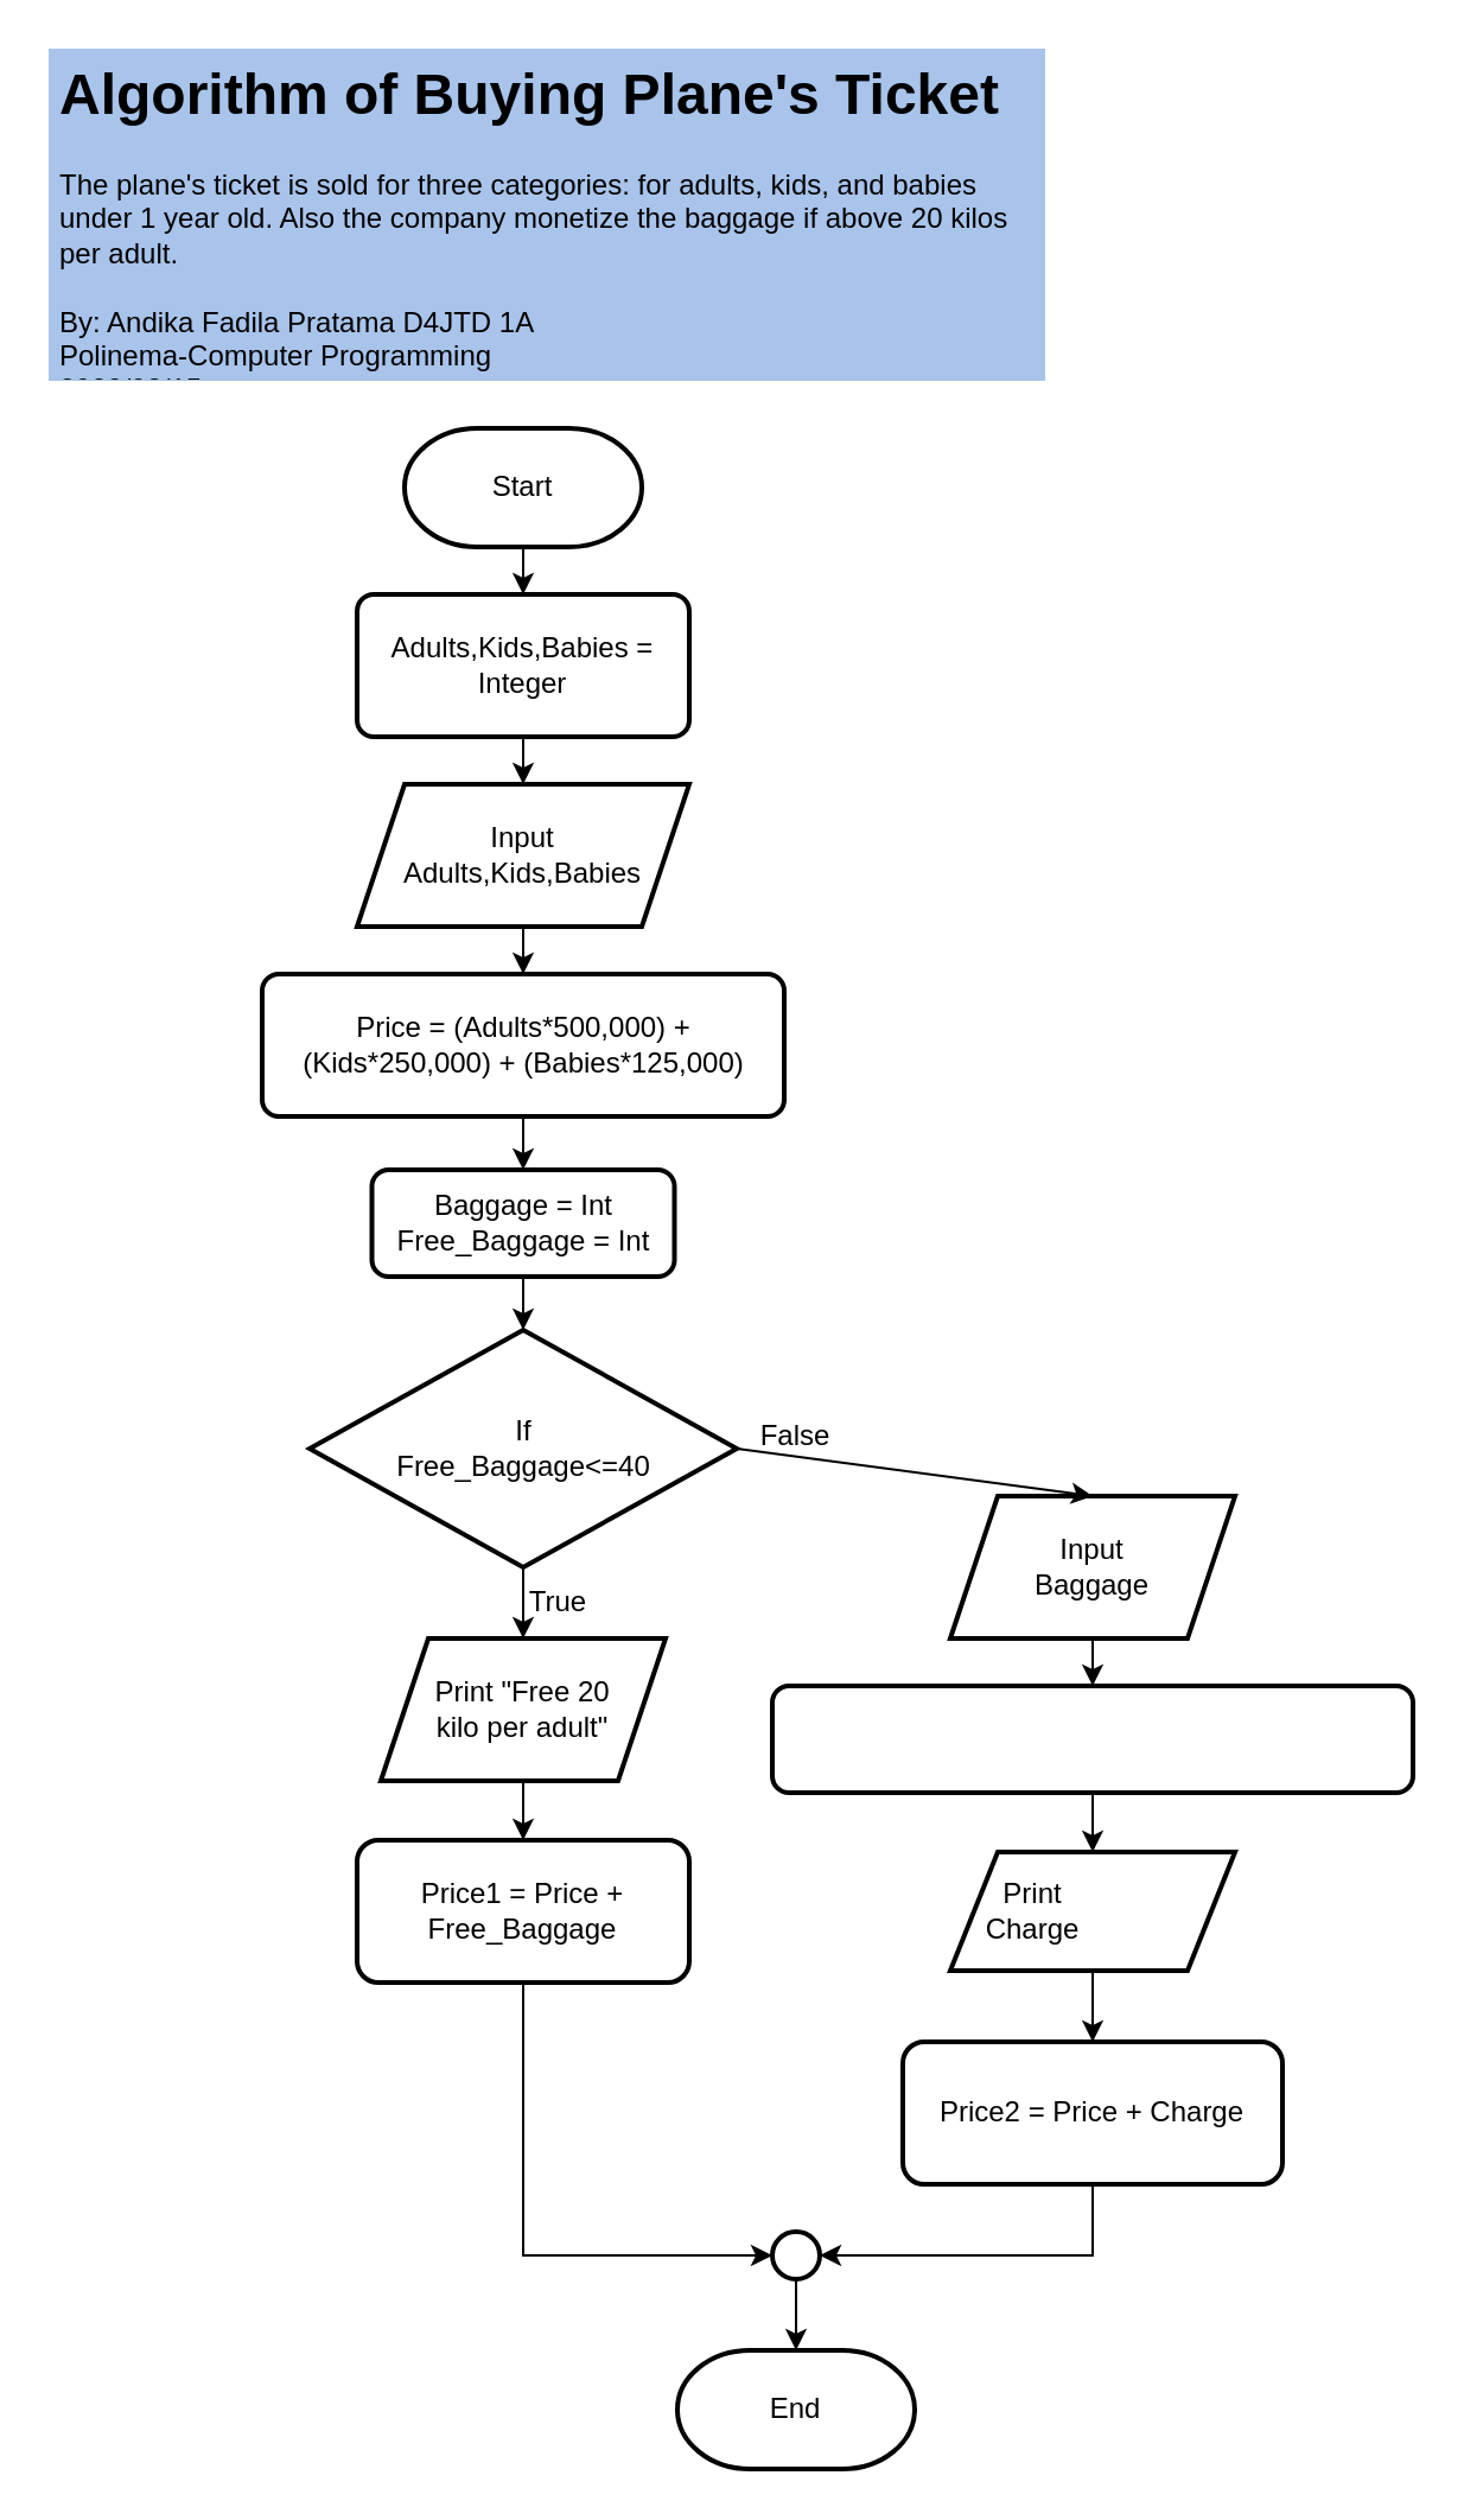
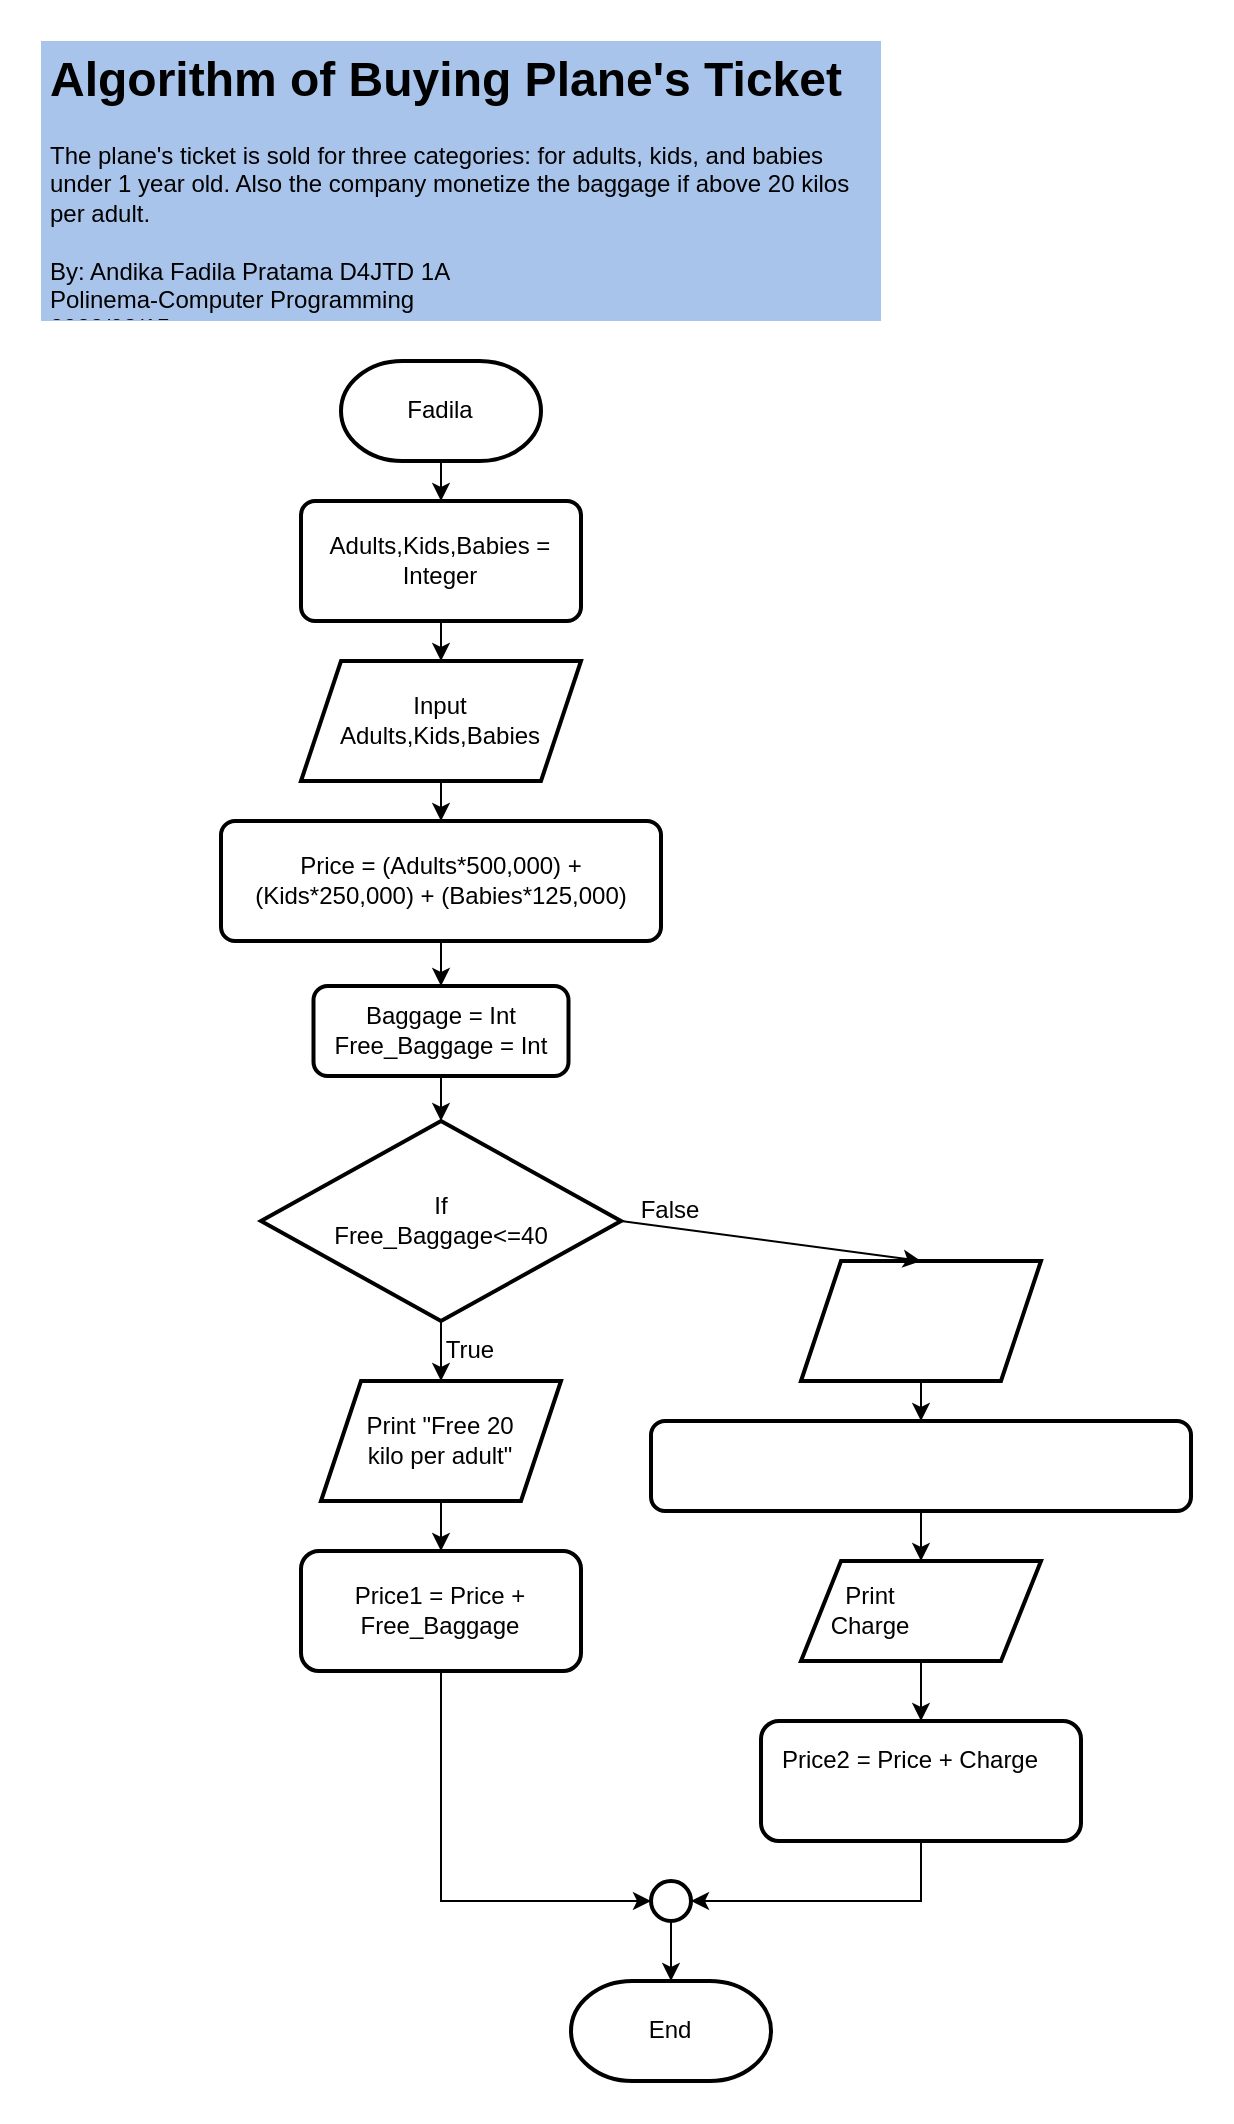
  <mxCell id="0" />
  <mxCell id="1" parent="0" />
  <mxCell id="2" value="&lt;h1&gt;Algorithm of Buying Plane's Ticket&lt;br&gt;&lt;/h1&gt;&lt;div&gt;The plane's ticket is sold for three categories: for adults, kids, and babies under 1 year old. Also the company monetize the baggage if above 20 kilos per adult. &lt;br&gt;&lt;/div&gt;&lt;div&gt;&lt;br&gt;&lt;/div&gt;&lt;div&gt;By: Andika Fadila Pratama D4JTD 1A&lt;/div&gt;&lt;div&gt;Polinema-Computer Programming&lt;/div&gt;&lt;div&gt;2022/03/15&lt;br&gt;&lt;/div&gt;" style="text;html=1;strokeColor=none;fillColor=#A9C4EB;spacing=5;spacingTop=-20;whiteSpace=wrap;overflow=hidden;rounded=0;" vertex="1" parent="1"><mxGeometry x="20" y="20" width="420" height="140" as="geometry" /></mxCell>
  <mxCell id="3" value="" style="strokeWidth=2;html=1;shape=mxgraph.flowchart.terminator;whiteSpace=wrap;fillColor=none;" vertex="1" parent="1"><mxGeometry x="170" y="180" width="100" height="50" as="geometry" /></mxCell>
- <mxCell id="4" value="Start" style="text;html=1;strokeColor=none;fillColor=none;align=center;verticalAlign=middle;whiteSpace=wrap;rounded=0;" vertex="1" parent="1"><mxGeometry x="190" y="190" width="60" height="30" as="geometry" /></mxCell>
+ <mxCell id="4" value="Fadila" style="text;html=1;strokeColor=none;fillColor=none;align=center;verticalAlign=middle;whiteSpace=wrap;rounded=0;" vertex="1" parent="1"><mxGeometry x="190" y="190" width="60" height="30" as="geometry" /></mxCell>
  <mxCell id="5" value="" style="shape=parallelogram;perimeter=parallelogramPerimeter;whiteSpace=wrap;html=1;fixedSize=1;strokeWidth=2;fillColor=none;" vertex="1" parent="1"><mxGeometry x="150" y="330" width="140" height="60" as="geometry" /></mxCell>
  <mxCell id="6" value="Input Adults,Kids,Babies" style="text;html=1;strokeColor=none;fillColor=none;align=center;verticalAlign=middle;whiteSpace=wrap;rounded=0;" vertex="1" parent="1"><mxGeometry x="190" y="345" width="60" height="30" as="geometry" /></mxCell>
  <mxCell id="7" value="" style="rounded=1;whiteSpace=wrap;html=1;absoluteArcSize=1;arcSize=14;strokeWidth=2;fillColor=none;" vertex="1" parent="1"><mxGeometry x="150" y="250" width="140" height="60" as="geometry" /></mxCell>
  <mxCell id="8" value="Adults,Kids,Babies = Integer" style="text;html=1;strokeColor=none;fillColor=none;align=center;verticalAlign=middle;whiteSpace=wrap;rounded=0;" vertex="1" parent="1"><mxGeometry x="155" y="265" width="130" height="30" as="geometry" /></mxCell>
  <mxCell id="9" value="" style="rounded=1;whiteSpace=wrap;html=1;absoluteArcSize=1;arcSize=14;strokeWidth=2;fillColor=none;" vertex="1" parent="1"><mxGeometry x="110" y="410" width="220" height="60" as="geometry" /></mxCell>
  <mxCell id="10" value="Price = (Adults*500,000) + (Kids*250,000) + (Babies*125,000)" style="text;html=1;strokeColor=none;fillColor=none;align=center;verticalAlign=middle;whiteSpace=wrap;rounded=0;" vertex="1" parent="1"><mxGeometry x="112.5" y="425" width="215" height="30" as="geometry" /></mxCell>
  <mxCell id="11" value="" style="strokeWidth=2;html=1;shape=mxgraph.flowchart.decision;whiteSpace=wrap;fillColor=none;" vertex="1" parent="1"><mxGeometry x="130" y="560" width="180" height="100" as="geometry" /></mxCell>
  <mxCell id="12" value="If Free_Baggage&amp;lt;=40" style="text;html=1;strokeColor=none;fillColor=none;align=center;verticalAlign=middle;whiteSpace=wrap;rounded=0;" vertex="1" parent="1"><mxGeometry x="162.5" y="595" width="115" height="30" as="geometry" /></mxCell>
  <mxCell id="13" value="" style="rounded=1;whiteSpace=wrap;html=1;absoluteArcSize=1;arcSize=14;strokeWidth=2;fillColor=none;" vertex="1" parent="1"><mxGeometry x="156.25" y="492.5" width="127.5" height="45" as="geometry" /></mxCell>
  <mxCell id="14" value="&lt;div&gt;Baggage = Int&lt;/div&gt;&lt;div&gt;Free_Baggage = Int&lt;br&gt;&lt;/div&gt;" style="text;html=1;strokeColor=none;fillColor=none;align=center;verticalAlign=middle;whiteSpace=wrap;rounded=0;" vertex="1" parent="1"><mxGeometry x="162.5" y="500" width="115" height="30" as="geometry" /></mxCell>
  <mxCell id="15" value="" style="shape=parallelogram;perimeter=parallelogramPerimeter;whiteSpace=wrap;html=1;fixedSize=1;strokeWidth=2;fillColor=none;" vertex="1" parent="1"><mxGeometry x="160" y="690" width="120" height="60" as="geometry" /></mxCell>
  <mxCell id="16" value="Print &quot;Free 20 kilo per adult&quot;" style="text;html=1;strokeColor=none;fillColor=none;align=center;verticalAlign=middle;whiteSpace=wrap;rounded=0;" vertex="1" parent="1"><mxGeometry x="180" y="705" width="80" height="30" as="geometry" /></mxCell>
  <mxCell id="17" value="" style="endArrow=classic;html=1;rounded=0;exitX=0.5;exitY=1;exitDx=0;exitDy=0;exitPerimeter=0;entryX=0.5;entryY=0;entryDx=0;entryDy=0;" edge="1" parent="1" source="11" target="15"><mxGeometry width="50" height="50" relative="1" as="geometry"><mxPoint x="370" y="660" as="sourcePoint" /><mxPoint x="170" y="670" as="targetPoint" /></mxGeometry></mxCell>
  <mxCell id="18" value="True" style="text;html=1;strokeColor=none;fillColor=none;align=center;verticalAlign=middle;whiteSpace=wrap;rounded=0;" vertex="1" parent="1"><mxGeometry x="220" y="660" width="30" height="30" as="geometry" /></mxCell>
  <mxCell id="19" value="" style="endArrow=classic;html=1;rounded=0;exitX=1;exitY=0.5;exitDx=0;exitDy=0;exitPerimeter=0;entryX=0.5;entryY=0;entryDx=0;entryDy=0;" edge="1" parent="1" source="11" target="21"><mxGeometry width="50" height="50" relative="1" as="geometry"><mxPoint x="370" y="660" as="sourcePoint" /><mxPoint x="390" y="640" as="targetPoint" /></mxGeometry></mxCell>
  <mxCell id="20" value="False" style="text;html=1;strokeColor=none;fillColor=none;align=center;verticalAlign=middle;whiteSpace=wrap;rounded=0;" vertex="1" parent="1"><mxGeometry x="310" y="590" width="50" height="30" as="geometry" /></mxCell>
  <mxCell id="21" value="" style="shape=parallelogram;perimeter=parallelogramPerimeter;whiteSpace=wrap;html=1;fixedSize=1;strokeWidth=2;fillColor=none;" vertex="1" parent="1"><mxGeometry x="400" y="630" width="120" height="60" as="geometry" /></mxCell>
- <mxCell id="22" value="Input Baggage" style="text;html=1;strokeColor=none;fillColor=none;align=center;verticalAlign=middle;whiteSpace=wrap;rounded=0;" vertex="1" parent="1"><mxGeometry x="430" y="645" width="60" height="30" as="geometry" /></mxCell>
  <mxCell id="23" value="" style="rounded=1;whiteSpace=wrap;html=1;absoluteArcSize=1;arcSize=14;strokeWidth=2;fillColor=none;" vertex="1" parent="1"><mxGeometry x="325" y="710" width="270" height="45" as="geometry" /></mxCell>
  <mxCell id="24" value="" style="endArrow=classic;html=1;rounded=0;exitX=0.5;exitY=1;exitDx=0;exitDy=0;entryX=0.5;entryY=0;entryDx=0;entryDy=0;" edge="1" parent="1" source="9" target="13"><mxGeometry width="50" height="50" relative="1" as="geometry"><mxPoint x="310" y="610" as="sourcePoint" /><mxPoint x="360" y="560" as="targetPoint" /></mxGeometry></mxCell>
  <mxCell id="25" value="" style="endArrow=classic;html=1;rounded=0;exitX=0.5;exitY=1;exitDx=0;exitDy=0;entryX=0.5;entryY=0;entryDx=0;entryDy=0;entryPerimeter=0;" edge="1" parent="1" source="13" target="11"><mxGeometry width="50" height="50" relative="1" as="geometry"><mxPoint x="310" y="610" as="sourcePoint" /><mxPoint x="360" y="560" as="targetPoint" /></mxGeometry></mxCell>
  <mxCell id="26" value="" style="endArrow=classic;html=1;rounded=0;exitX=0.5;exitY=1;exitDx=0;exitDy=0;entryX=0.5;entryY=0;entryDx=0;entryDy=0;" edge="1" parent="1" source="21" target="23"><mxGeometry width="50" height="50" relative="1" as="geometry"><mxPoint x="310" y="720" as="sourcePoint" /><mxPoint x="360" y="670" as="targetPoint" /></mxGeometry></mxCell>
  <mxCell id="27" value="" style="shape=parallelogram;perimeter=parallelogramPerimeter;whiteSpace=wrap;html=1;fixedSize=1;strokeWidth=2;fillColor=none;" vertex="1" parent="1"><mxGeometry x="400" y="780" width="120" height="50" as="geometry" /></mxCell>
  <mxCell id="28" value="Print Charge" style="text;html=1;strokeColor=none;fillColor=none;align=center;verticalAlign=middle;whiteSpace=wrap;rounded=0;" vertex="1" parent="1"><mxGeometry x="405" y="790" width="60" height="30" as="geometry" /></mxCell>
  <mxCell id="29" value="" style="endArrow=classic;html=1;rounded=0;exitX=0.5;exitY=1;exitDx=0;exitDy=0;entryX=0.5;entryY=0;entryDx=0;entryDy=0;" edge="1" parent="1" source="23" target="27"><mxGeometry width="50" height="50" relative="1" as="geometry"><mxPoint x="310" y="780" as="sourcePoint" /><mxPoint x="360" y="730" as="targetPoint" /></mxGeometry></mxCell>
  <mxCell id="30" value="" style="endArrow=classic;html=1;rounded=0;exitX=0.5;exitY=1;exitDx=0;exitDy=0;entryX=0.5;entryY=0;entryDx=0;entryDy=0;" edge="1" parent="1" source="7" target="5"><mxGeometry width="50" height="50" relative="1" as="geometry"><mxPoint x="310" y="410" as="sourcePoint" /><mxPoint x="360" y="360" as="targetPoint" /></mxGeometry></mxCell>
  <mxCell id="31" value="" style="endArrow=classic;html=1;rounded=0;exitX=0.5;exitY=1;exitDx=0;exitDy=0;entryX=0.5;entryY=0;entryDx=0;entryDy=0;" edge="1" parent="1" source="5" target="9"><mxGeometry width="50" height="50" relative="1" as="geometry"><mxPoint x="310" y="410" as="sourcePoint" /><mxPoint x="360" y="360" as="targetPoint" /></mxGeometry></mxCell>
  <mxCell id="32" value="" style="endArrow=classic;html=1;rounded=0;exitX=0.5;exitY=1;exitDx=0;exitDy=0;exitPerimeter=0;entryX=0.5;entryY=0;entryDx=0;entryDy=0;" edge="1" parent="1" source="3" target="7"><mxGeometry width="50" height="50" relative="1" as="geometry"><mxPoint x="310" y="400" as="sourcePoint" /><mxPoint x="360" y="350" as="targetPoint" /></mxGeometry></mxCell>
  <mxCell id="33" value="" style="rounded=1;whiteSpace=wrap;html=1;strokeWidth=2;fillColor=none;" vertex="1" parent="1"><mxGeometry x="380" y="860" width="160" height="60" as="geometry" /></mxCell>
- <mxCell id="34" value="Price2 = Price + Charge" style="text;html=1;strokeColor=none;fillColor=none;align=center;verticalAlign=middle;whiteSpace=wrap;rounded=0;" vertex="1" parent="1"><mxGeometry x="390" y="875" width="140" height="30" as="geometry" /></mxCell>
+ <mxCell id="34" value="Price2 = Price + Charge" style="text;html=1;strokeColor=none;fillColor=none;align=center;verticalAlign=middle;whiteSpace=wrap;rounded=0;" vertex="1" parent="1"><mxGeometry x="385" y="865" width="140" height="30" as="geometry" /></mxCell>
  <mxCell id="35" value="" style="endArrow=classic;html=1;rounded=0;exitX=0.5;exitY=1;exitDx=0;exitDy=0;entryX=0.5;entryY=0;entryDx=0;entryDy=0;" edge="1" parent="1" source="27" target="33"><mxGeometry width="50" height="50" relative="1" as="geometry"><mxPoint x="310" y="860" as="sourcePoint" /><mxPoint x="360" y="810" as="targetPoint" /></mxGeometry></mxCell>
  <mxCell id="36" value="" style="rounded=1;whiteSpace=wrap;html=1;strokeWidth=2;fillColor=none;" vertex="1" parent="1"><mxGeometry x="150" y="775" width="140" height="60" as="geometry" /></mxCell>
  <mxCell id="37" value="Price1 = Price + Free_Baggage" style="text;html=1;strokeColor=none;fillColor=none;align=center;verticalAlign=middle;whiteSpace=wrap;rounded=0;" vertex="1" parent="1"><mxGeometry x="165" y="790" width="110" height="30" as="geometry" /></mxCell>
  <mxCell id="38" value="" style="endArrow=classic;html=1;rounded=0;exitX=0.5;exitY=1;exitDx=0;exitDy=0;entryX=0.5;entryY=0;entryDx=0;entryDy=0;" edge="1" parent="1" source="15" target="36"><mxGeometry width="50" height="50" relative="1" as="geometry"><mxPoint x="310" y="780" as="sourcePoint" /><mxPoint x="240" y="770" as="targetPoint" /></mxGeometry></mxCell>
  <mxCell id="39" value="" style="ellipse;whiteSpace=wrap;html=1;aspect=fixed;strokeWidth=2;fillColor=none;" vertex="1" parent="1"><mxGeometry x="325" y="940" width="20" height="20" as="geometry" /></mxCell>
  <mxCell id="40" value="" style="endArrow=classic;html=1;rounded=0;exitX=0.5;exitY=1;exitDx=0;exitDy=0;entryX=0;entryY=0.5;entryDx=0;entryDy=0;" edge="1" parent="1" source="36" target="39"><mxGeometry width="50" height="50" relative="1" as="geometry"><mxPoint x="310" y="860" as="sourcePoint" /><mxPoint x="360" y="810" as="targetPoint" /><Array as="points"><mxPoint x="220" y="950" /></Array></mxGeometry></mxCell>
  <mxCell id="41" value="" style="endArrow=classic;html=1;rounded=0;exitX=0.5;exitY=1;exitDx=0;exitDy=0;entryX=1;entryY=0.5;entryDx=0;entryDy=0;" edge="1" parent="1" source="33" target="39"><mxGeometry width="50" height="50" relative="1" as="geometry"><mxPoint x="310" y="860" as="sourcePoint" /><mxPoint x="360" y="810" as="targetPoint" /><Array as="points"><mxPoint x="460" y="950" /></Array></mxGeometry></mxCell>
  <mxCell id="42" value="" style="strokeWidth=2;html=1;shape=mxgraph.flowchart.terminator;whiteSpace=wrap;fillColor=none;" vertex="1" parent="1"><mxGeometry x="285" y="990" width="100" height="50" as="geometry" /></mxCell>
  <mxCell id="43" value="" style="endArrow=classic;html=1;rounded=0;exitX=0.5;exitY=1;exitDx=0;exitDy=0;entryX=0.5;entryY=0;entryDx=0;entryDy=0;entryPerimeter=0;" edge="1" parent="1" source="39" target="42"><mxGeometry width="50" height="50" relative="1" as="geometry"><mxPoint x="400" y="870" as="sourcePoint" /><mxPoint x="450" y="820" as="targetPoint" /></mxGeometry></mxCell>
  <mxCell id="44" value="End" style="text;html=1;strokeColor=none;fillColor=none;align=center;verticalAlign=middle;whiteSpace=wrap;rounded=0;" vertex="1" parent="1"><mxGeometry x="305" y="1000" width="60" height="30" as="geometry" /></mxCell>
